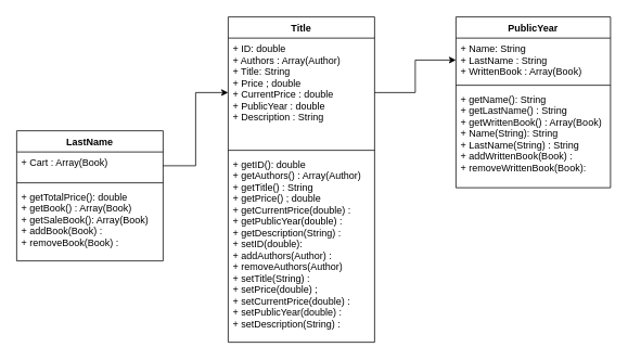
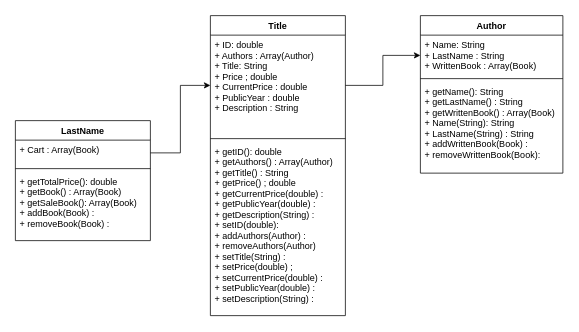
  <mxCell id="0" />
  <mxCell id="1" parent="0" />
  <mxCell id="2" value="Title" style="swimlane;fontStyle=1;align=center;verticalAlign=top;childLayout=stackLayout;horizontal=1;startSize=26;horizontalStack=0;resizeParent=1;resizeParentMax=0;resizeLast=0;collapsible=1;marginBottom=0;" vertex="1" parent="1"><mxGeometry x="280" y="20" width="180" height="400" as="geometry" /></mxCell>
  <mxCell id="3" value="+ ID: double&#10;+ Authors : Array(Author)&#10;+ Title: String&#10;+ Price ; double&#10;+ CurrentPrice : double&#10;+ PublicYear : double&#10;+ Description : String" style="text;strokeColor=none;fillColor=none;align=left;verticalAlign=top;spacingLeft=4;spacingRight=4;overflow=hidden;rotatable=0;points=[[0,0.5],[1,0.5]];portConstraint=eastwest;" vertex="1" parent="2"><mxGeometry y="26" width="180" height="134" as="geometry" /></mxCell>
  <mxCell id="4" value="" style="line;strokeWidth=1;fillColor=none;align=left;verticalAlign=middle;spacingTop=-1;spacingLeft=3;spacingRight=3;rotatable=0;labelPosition=right;points=[];portConstraint=eastwest;" vertex="1" parent="2"><mxGeometry y="160" width="180" height="8" as="geometry" /></mxCell>
  <mxCell id="5" value="+ getID(): double&#10;+ getAuthors() : Array(Author)&#10;+ getTitle() : String&#10;+ getPrice() ; double&#10;+ getCurrentPrice(double) : &#10;+ getPublicYear(double) : &#10;+ getDescription(String) : &#10;+ setID(double): &#10;+ addAuthors(Author) :&#10;+ removeAuthors(Author) &#10;+ setTitle(String) : &#10;+ setPrice(double) ; &#10;+ setCurrentPrice(double) : &#10;+ setPublicYear(double) : &#10;+ setDescription(String) : " style="text;strokeColor=none;fillColor=none;align=left;verticalAlign=top;spacingLeft=4;spacingRight=4;overflow=hidden;rotatable=0;points=[[0,0.5],[1,0.5]];portConstraint=eastwest;" vertex="1" parent="2"><mxGeometry y="168" width="180" height="232" as="geometry" /></mxCell>
- <mxCell id="6" value="PublicYear" style="swimlane;fontStyle=1;align=center;verticalAlign=top;childLayout=stackLayout;horizontal=1;startSize=26;horizontalStack=0;resizeParent=1;resizeParentMax=0;resizeLast=0;collapsible=1;marginBottom=0;" vertex="1" parent="1"><mxGeometry x="560" y="20" width="190" height="210" as="geometry" /></mxCell>
+ <mxCell id="6" value="Author" style="swimlane;fontStyle=1;align=center;verticalAlign=top;childLayout=stackLayout;horizontal=1;startSize=26;horizontalStack=0;resizeParent=1;resizeParentMax=0;resizeLast=0;collapsible=1;marginBottom=0;" vertex="1" parent="1"><mxGeometry x="560" y="20" width="190" height="210" as="geometry" /></mxCell>
  <mxCell id="7" value="+ Name: String&#10;+ LastName : String&#10;+ WrittenBook : Array(Book)&#10;" style="text;strokeColor=none;fillColor=none;align=left;verticalAlign=top;spacingLeft=4;spacingRight=4;overflow=hidden;rotatable=0;points=[[0,0.5],[1,0.5]];portConstraint=eastwest;" vertex="1" parent="6"><mxGeometry y="26" width="190" height="54" as="geometry" /></mxCell>
  <mxCell id="8" value="" style="line;strokeWidth=1;fillColor=none;align=left;verticalAlign=middle;spacingTop=-1;spacingLeft=3;spacingRight=3;rotatable=0;labelPosition=right;points=[];portConstraint=eastwest;" vertex="1" parent="6"><mxGeometry y="80" width="190" height="8" as="geometry" /></mxCell>
  <mxCell id="9" value="+ getName(): String&#10;+ getLastName() : String&#10;+ getWrittenBook() : Array(Book)&#10;+ Name(String): String&#10;+ LastName(String) : String&#10;+ addWrittenBook(Book) : &#10;+ removeWrittenBook(Book):&#10;&#10;" style="text;strokeColor=none;fillColor=none;align=left;verticalAlign=top;spacingLeft=4;spacingRight=4;overflow=hidden;rotatable=0;points=[[0,0.5],[1,0.5]];portConstraint=eastwest;" vertex="1" parent="6"><mxGeometry y="88" width="190" height="122" as="geometry" /></mxCell>
  <mxCell id="10" value="LastName" style="swimlane;fontStyle=1;align=center;verticalAlign=top;childLayout=stackLayout;horizontal=1;startSize=26;horizontalStack=0;resizeParent=1;resizeParentMax=0;resizeLast=0;collapsible=1;marginBottom=0;" vertex="1" parent="1"><mxGeometry x="20" y="160" width="180" height="160" as="geometry" /></mxCell>
  <mxCell id="11" value="+ Cart : Array(Book)" style="text;strokeColor=none;fillColor=none;align=left;verticalAlign=top;spacingLeft=4;spacingRight=4;overflow=hidden;rotatable=0;points=[[0,0.5],[1,0.5]];portConstraint=eastwest;" vertex="1" parent="10"><mxGeometry y="26" width="180" height="34" as="geometry" /></mxCell>
  <mxCell id="12" value="" style="line;strokeWidth=1;fillColor=none;align=left;verticalAlign=middle;spacingTop=-1;spacingLeft=3;spacingRight=3;rotatable=0;labelPosition=right;points=[];portConstraint=eastwest;" vertex="1" parent="10"><mxGeometry y="60" width="180" height="8" as="geometry" /></mxCell>
  <mxCell id="13" value="+ getTotalPrice(): double&#10;+ getBook() : Array(Book)&#10;+ getSaleBook(): Array(Book)&#10;+ addBook(Book) :&#10;+ removeBook(Book) :" style="text;strokeColor=none;fillColor=none;align=left;verticalAlign=top;spacingLeft=4;spacingRight=4;overflow=hidden;rotatable=0;points=[[0,0.5],[1,0.5]];portConstraint=eastwest;" vertex="1" parent="10"><mxGeometry y="68" width="180" height="92" as="geometry" /></mxCell>
  <mxCell id="14" style="edgeStyle=orthogonalEdgeStyle;rounded=0;orthogonalLoop=1;jettySize=auto;html=1;" edge="1" parent="1" source="3" target="7"><mxGeometry relative="1" as="geometry" /></mxCell>
  <mxCell id="15" style="edgeStyle=orthogonalEdgeStyle;rounded=0;orthogonalLoop=1;jettySize=auto;html=1;entryX=0;entryY=0.5;entryDx=0;entryDy=0;" edge="1" parent="1" source="11" target="3"><mxGeometry relative="1" as="geometry" /></mxCell>
